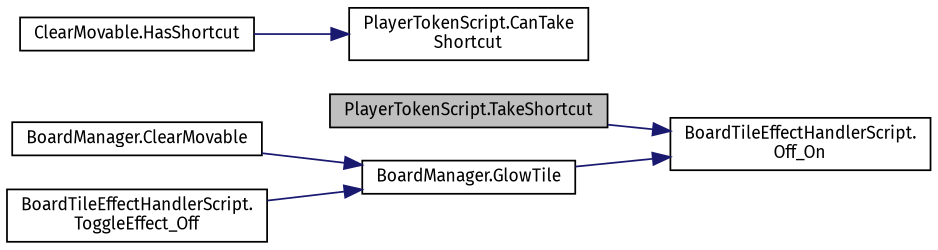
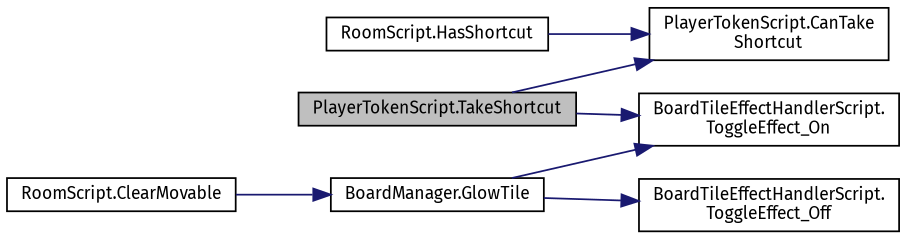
  digraph {
    fontname="Fira Sans"
    rankdir=LR
    node [color=black fillcolor=white fontname="Fira Sans" fontsize=10 shape=record style=filled]
    edge [color=midnightblue fontname="Fira Sans" fontsize=10 labelfontname=Helvetica labelfontsize=10 style=solid]
    n1 [fillcolor=grey75 fontcolor=black height=0.2 label="PlayerTokenScript.TakeShortcut" width=0.4]
    n2 [height=0.2 label="PlayerTokenScript.CanTake\lShortcut" width=0.4]
-   n3 [height=0.2 label="BoardTileEffectHandlerScript.\lOff_On" width=0.4]
-   n4 [height=0.2 label="BoardManager.ClearMovable" width=0.4]
+   n3 [height=0.2 label="BoardTileEffectHandlerScript.\lToggleEffect_On" width=0.4]
+   n4 [height=0.2 label="RoomScript.ClearMovable" width=0.4]
    n5 [height=0.2 label="BoardManager.GlowTile" width=0.4]
-   n6 [height=0.2 label="ClearMovable.HasShortcut" width=0.4]
+   n6 [height=0.2 label="RoomScript.HasShortcut" width=0.4]
    n7 [height=0.2 label="BoardTileEffectHandlerScript.\lToggleEffect_Off" width=0.4]
+   n1 -> n2
    n1 -> n3
    n4 -> n5
    n5 -> n3
-   n7 -> n5
+   n5 -> n7
    n6 -> n2
  }
